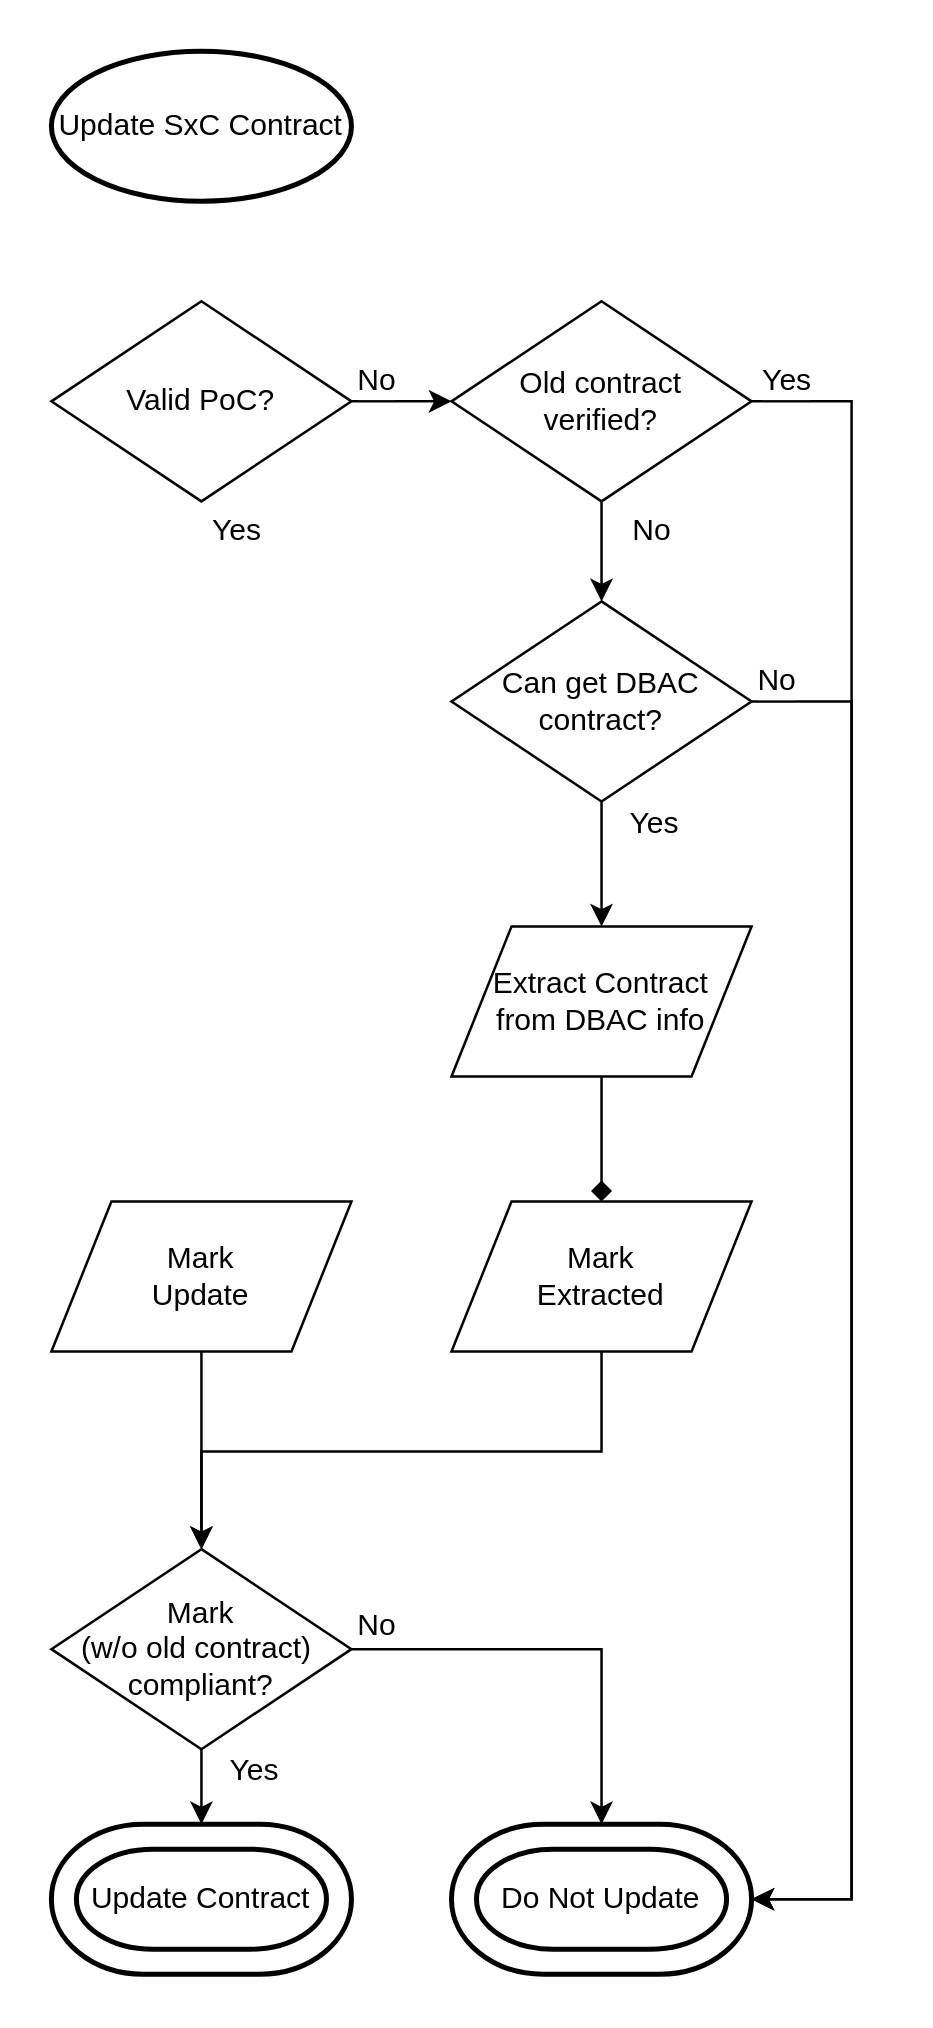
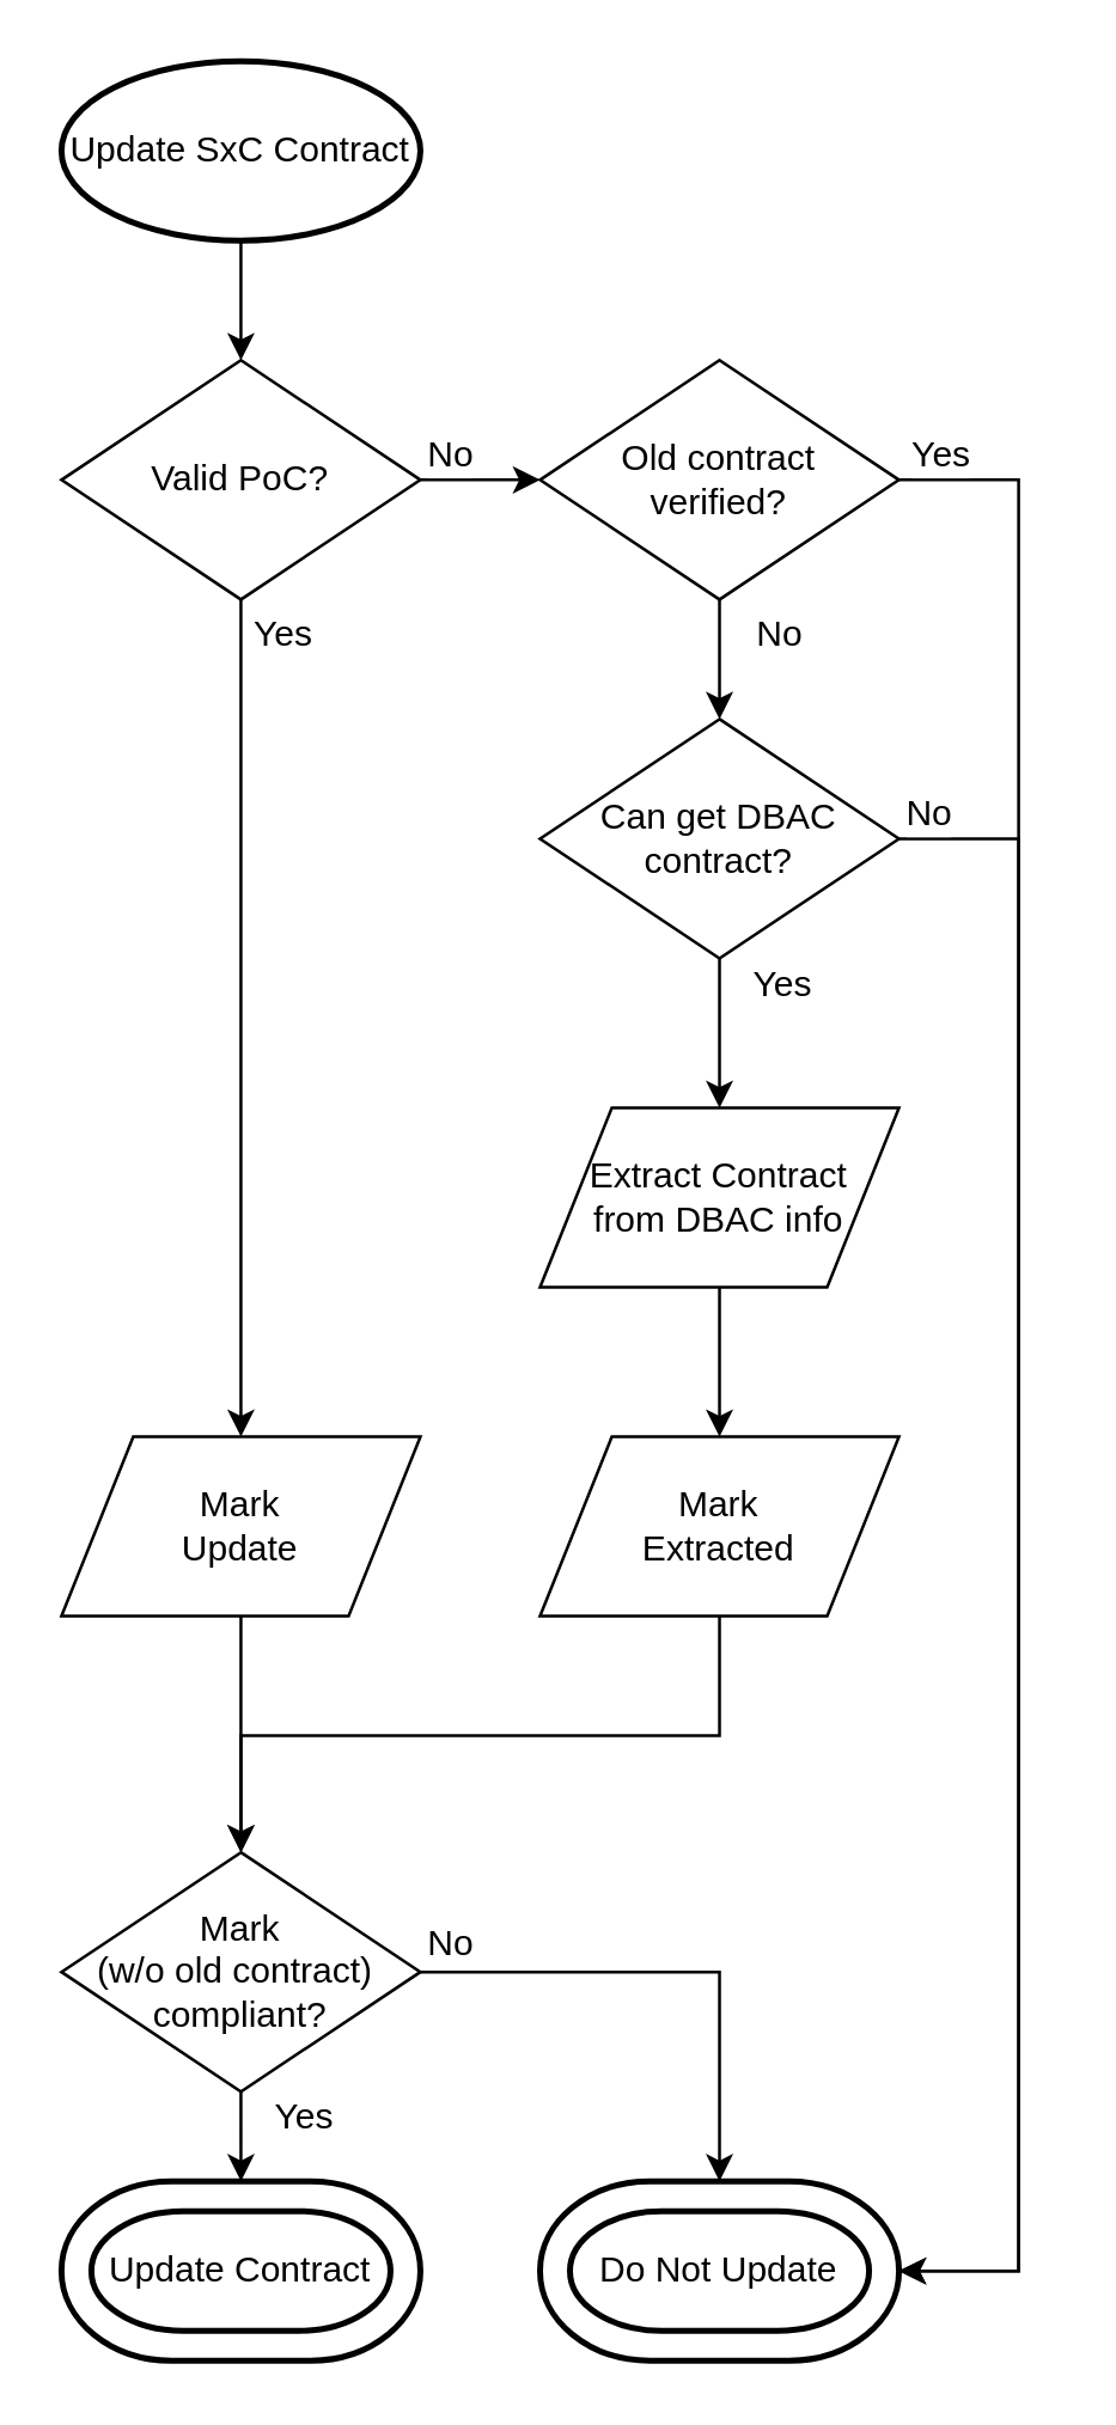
  <mxCell id="0" />
  <mxCell id="1" parent="0" />
+ <mxCell id="2" style="edgeStyle=orthogonalEdgeStyle;rounded=0;orthogonalLoop=1;jettySize=auto;html=1;" parent="1" source="3" target="6" edge="1"><mxGeometry relative="1" as="geometry"><mxPoint x="80" y="0" as="targetPoint" /></mxGeometry></mxCell>
  <mxCell id="3" value="Update SxC Contract" style="strokeWidth=2;html=1;shape=mxgraph.flowchart.start_1;whiteSpace=wrap;" parent="1" vertex="1"><mxGeometry x="20" y="20" width="120" height="60" as="geometry" /></mxCell>
+ <mxCell id="4" value="" style="edgeStyle=orthogonalEdgeStyle;rounded=0;orthogonalLoop=1;jettySize=auto;html=1;" parent="1" source="6" target="21" edge="1"><mxGeometry relative="1" as="geometry"><mxPoint x="80" y="360" as="targetPoint" /></mxGeometry></mxCell>
  <mxCell id="5" style="edgeStyle=orthogonalEdgeStyle;rounded=0;orthogonalLoop=1;jettySize=auto;html=1;" parent="1" source="6" target="25" edge="1"><mxGeometry relative="1" as="geometry"><mxPoint x="210" y="280" as="targetPoint" /></mxGeometry></mxCell>
  <mxCell id="6" value="Valid PoC?" style="rhombus;whiteSpace=wrap;html=1;" parent="1" vertex="1"><mxGeometry x="20" y="120" width="120" height="80" as="geometry" /></mxCell>
  <mxCell id="7" value="" style="edgeStyle=orthogonalEdgeStyle;rounded=0;orthogonalLoop=1;jettySize=auto;html=1;" parent="1" source="8" target="14" edge="1"><mxGeometry relative="1" as="geometry"><mxPoint x="80" y="829" as="targetPoint" /></mxGeometry></mxCell>
  <mxCell id="8" value="Mark &lt;br&gt;(w/o old contract)&amp;nbsp;&lt;br&gt;compliant?" style="rhombus;whiteSpace=wrap;html=1;" parent="1" vertex="1"><mxGeometry x="20" y="619" width="120" height="80" as="geometry" /></mxCell>
  <mxCell id="9" value="Yes" style="text;html=1;resizable=0;points=[];align=center;verticalAlign=middle;labelBackgroundColor=#ffffff;" parent="1" vertex="1" connectable="0"><mxGeometry x="80" y="713.362" as="geometry"><mxPoint x="20" y="-6" as="offset" /></mxGeometry></mxCell>
  <mxCell id="10" value="" style="group" parent="1" vertex="1" connectable="0"><mxGeometry x="180" y="729" width="120" height="60" as="geometry" /></mxCell>
  <mxCell id="11" value="" style="strokeWidth=2;html=1;shape=mxgraph.flowchart.terminator;whiteSpace=wrap;" parent="10" vertex="1"><mxGeometry width="120" height="60" as="geometry" /></mxCell>
  <mxCell id="12" value="Do Not Update" style="strokeWidth=2;html=1;shape=mxgraph.flowchart.terminator;whiteSpace=wrap;" parent="10" vertex="1"><mxGeometry x="10" y="10" width="100" height="40" as="geometry" /></mxCell>
  <mxCell id="13" value="" style="group" parent="1" vertex="1" connectable="0"><mxGeometry x="20" y="729" width="120" height="60" as="geometry" /></mxCell>
  <mxCell id="14" value="" style="strokeWidth=2;html=1;shape=mxgraph.flowchart.terminator;whiteSpace=wrap;" parent="13" vertex="1"><mxGeometry width="120" height="60" as="geometry" /></mxCell>
  <mxCell id="15" value="Update Contract" style="strokeWidth=2;html=1;shape=mxgraph.flowchart.terminator;whiteSpace=wrap;" parent="13" vertex="1"><mxGeometry x="10" y="10" width="100" height="40" as="geometry" /></mxCell>
  <mxCell id="16" value="No" style="text;html=1;resizable=0;points=[];align=center;verticalAlign=middle;labelBackgroundColor=#ffffff;" parent="1" vertex="1" connectable="0"><mxGeometry x="180.172" y="658.998" as="geometry"><mxPoint x="-31" y="-9" as="offset" /></mxGeometry></mxCell>
  <mxCell id="17" style="edgeStyle=orthogonalEdgeStyle;rounded=0;orthogonalLoop=1;jettySize=auto;html=1;" parent="1" source="8" target="11" edge="1"><mxGeometry relative="1" as="geometry"><mxPoint x="140" y="749" as="sourcePoint" /><mxPoint x="192" y="659" as="targetPoint" /></mxGeometry></mxCell>
  <mxCell id="18" style="edgeStyle=orthogonalEdgeStyle;rounded=0;orthogonalLoop=1;jettySize=auto;html=1;exitX=0.575;exitY=0.933;exitDx=0;exitDy=0;exitPerimeter=0;" parent="1" source="32" target="8" edge="1"><mxGeometry relative="1" as="geometry"><Array as="points"><mxPoint x="240" y="536" /><mxPoint x="240" y="580" /><mxPoint x="80" y="580" /></Array><mxPoint x="240" y="690" as="sourcePoint" /></mxGeometry></mxCell>
  <mxCell id="19" value="No" style="text;html=1;resizable=0;points=[];align=center;verticalAlign=middle;labelBackgroundColor=#ffffff;" parent="1" vertex="1" connectable="0"><mxGeometry x="180.172" y="160.138" as="geometry"><mxPoint x="-31" y="-9" as="offset" /></mxGeometry></mxCell>
  <mxCell id="20" style="edgeStyle=orthogonalEdgeStyle;rounded=0;orthogonalLoop=1;jettySize=auto;html=1;" parent="1" source="21" target="8" edge="1"><mxGeometry relative="1" as="geometry"><Array as="points"><mxPoint x="80" y="570" /><mxPoint x="80" y="570" /></Array></mxGeometry></mxCell>
  <mxCell id="21" value="Mark &lt;br&gt;Update" style="shape=parallelogram;perimeter=parallelogramPerimeter;whiteSpace=wrap;html=1;" parent="1" vertex="1"><mxGeometry x="20" y="480" width="120" height="60" as="geometry" /></mxCell>
  <mxCell id="22" value="Yes" style="text;html=1;resizable=0;points=[];align=center;verticalAlign=middle;labelBackgroundColor=#ffffff;" parent="1" vertex="1" connectable="0"><mxGeometry x="130.172" y="220.138" as="geometry"><mxPoint x="-37" y="-9" as="offset" /></mxGeometry></mxCell>
  <mxCell id="23" style="edgeStyle=orthogonalEdgeStyle;rounded=0;orthogonalLoop=1;jettySize=auto;html=1;" parent="1" source="25" target="29" edge="1"><mxGeometry relative="1" as="geometry" /></mxCell>
  <mxCell id="24" style="edgeStyle=orthogonalEdgeStyle;rounded=0;orthogonalLoop=1;jettySize=auto;html=1;entryX=1;entryY=0.5;entryDx=0;entryDy=0;entryPerimeter=0;" parent="1" source="25" target="11" edge="1"><mxGeometry relative="1" as="geometry"><Array as="points"><mxPoint x="340" y="160" /><mxPoint x="340" y="759" /></Array></mxGeometry></mxCell>
  <mxCell id="25" value="Old contract &lt;br&gt;verified?" style="rhombus;whiteSpace=wrap;html=1;" parent="1" vertex="1"><mxGeometry x="180" y="120" width="120" height="80" as="geometry" /></mxCell>
  <mxCell id="26" value="No" style="text;html=1;resizable=0;points=[];align=center;verticalAlign=middle;labelBackgroundColor=#ffffff;" parent="1" vertex="1" connectable="0"><mxGeometry x="309.5" y="399.5" as="geometry"><mxPoint x="-31.5" y="-114.5" as="offset" /></mxGeometry></mxCell>
  <mxCell id="27" style="edgeStyle=orthogonalEdgeStyle;rounded=0;orthogonalLoop=1;jettySize=auto;html=1;" parent="1" source="29" target="31" edge="1"><mxGeometry relative="1" as="geometry" /></mxCell>
  <mxCell id="28" style="edgeStyle=orthogonalEdgeStyle;rounded=0;orthogonalLoop=1;jettySize=auto;html=1;" parent="1" source="29" target="11" edge="1"><mxGeometry relative="1" as="geometry"><Array as="points"><mxPoint x="340" y="280" /><mxPoint x="340" y="759" /></Array></mxGeometry></mxCell>
  <mxCell id="29" value="Can get DBAC contract?" style="rhombus;whiteSpace=wrap;html=1;" parent="1" vertex="1"><mxGeometry x="180" y="240" width="120" height="80" as="geometry" /></mxCell>
- <mxCell id="30" style="edgeStyle=orthogonalEdgeStyle;rounded=0;orthogonalLoop=1;jettySize=auto;html=1;endArrow=diamond;" parent="1" source="31" target="32" edge="1"><mxGeometry relative="1" as="geometry" /></mxCell>
+ <mxCell id="30" style="edgeStyle=orthogonalEdgeStyle;rounded=0;orthogonalLoop=1;jettySize=auto;html=1;" parent="1" source="31" target="32" edge="1"><mxGeometry relative="1" as="geometry" /></mxCell>
  <mxCell id="31" value="Extract Contract&lt;br&gt;from DBAC info" style="shape=parallelogram;perimeter=parallelogramPerimeter;whiteSpace=wrap;html=1;" parent="1" vertex="1"><mxGeometry x="180" y="370" width="120" height="60" as="geometry" /></mxCell>
  <mxCell id="32" value="Mark &lt;br&gt;Extracted" style="shape=parallelogram;perimeter=parallelogramPerimeter;whiteSpace=wrap;html=1;" parent="1" vertex="1"><mxGeometry x="180" y="480" width="120" height="60" as="geometry" /></mxCell>
  <mxCell id="33" value="No" style="text;html=1;resizable=0;points=[];align=center;verticalAlign=middle;labelBackgroundColor=#ffffff;" parent="1" vertex="1" connectable="0"><mxGeometry x="290.172" y="220.138" as="geometry"><mxPoint x="-31" y="-9" as="offset" /></mxGeometry></mxCell>
  <mxCell id="34" value="Yes" style="text;html=1;resizable=0;points=[];align=center;verticalAlign=middle;labelBackgroundColor=#ffffff;" parent="1" vertex="1" connectable="0"><mxGeometry x="240" y="349.944" as="geometry"><mxPoint x="20" y="-21.5" as="offset" /></mxGeometry></mxCell>
  <mxCell id="35" value="Yes" style="text;html=1;resizable=0;points=[];align=center;verticalAlign=middle;labelBackgroundColor=#ffffff;" parent="1" vertex="1" connectable="0"><mxGeometry x="350.172" y="160.138" as="geometry"><mxPoint x="-37" y="-9" as="offset" /></mxGeometry></mxCell>
  <mxCell id="36" value="No" style="text;html=1;resizable=0;points=[];align=center;verticalAlign=middle;labelBackgroundColor=#ffffff;" parent="1" vertex="1" connectable="0"><mxGeometry x="340.172" y="280.138" as="geometry"><mxPoint x="-31" y="-9" as="offset" /></mxGeometry></mxCell>
